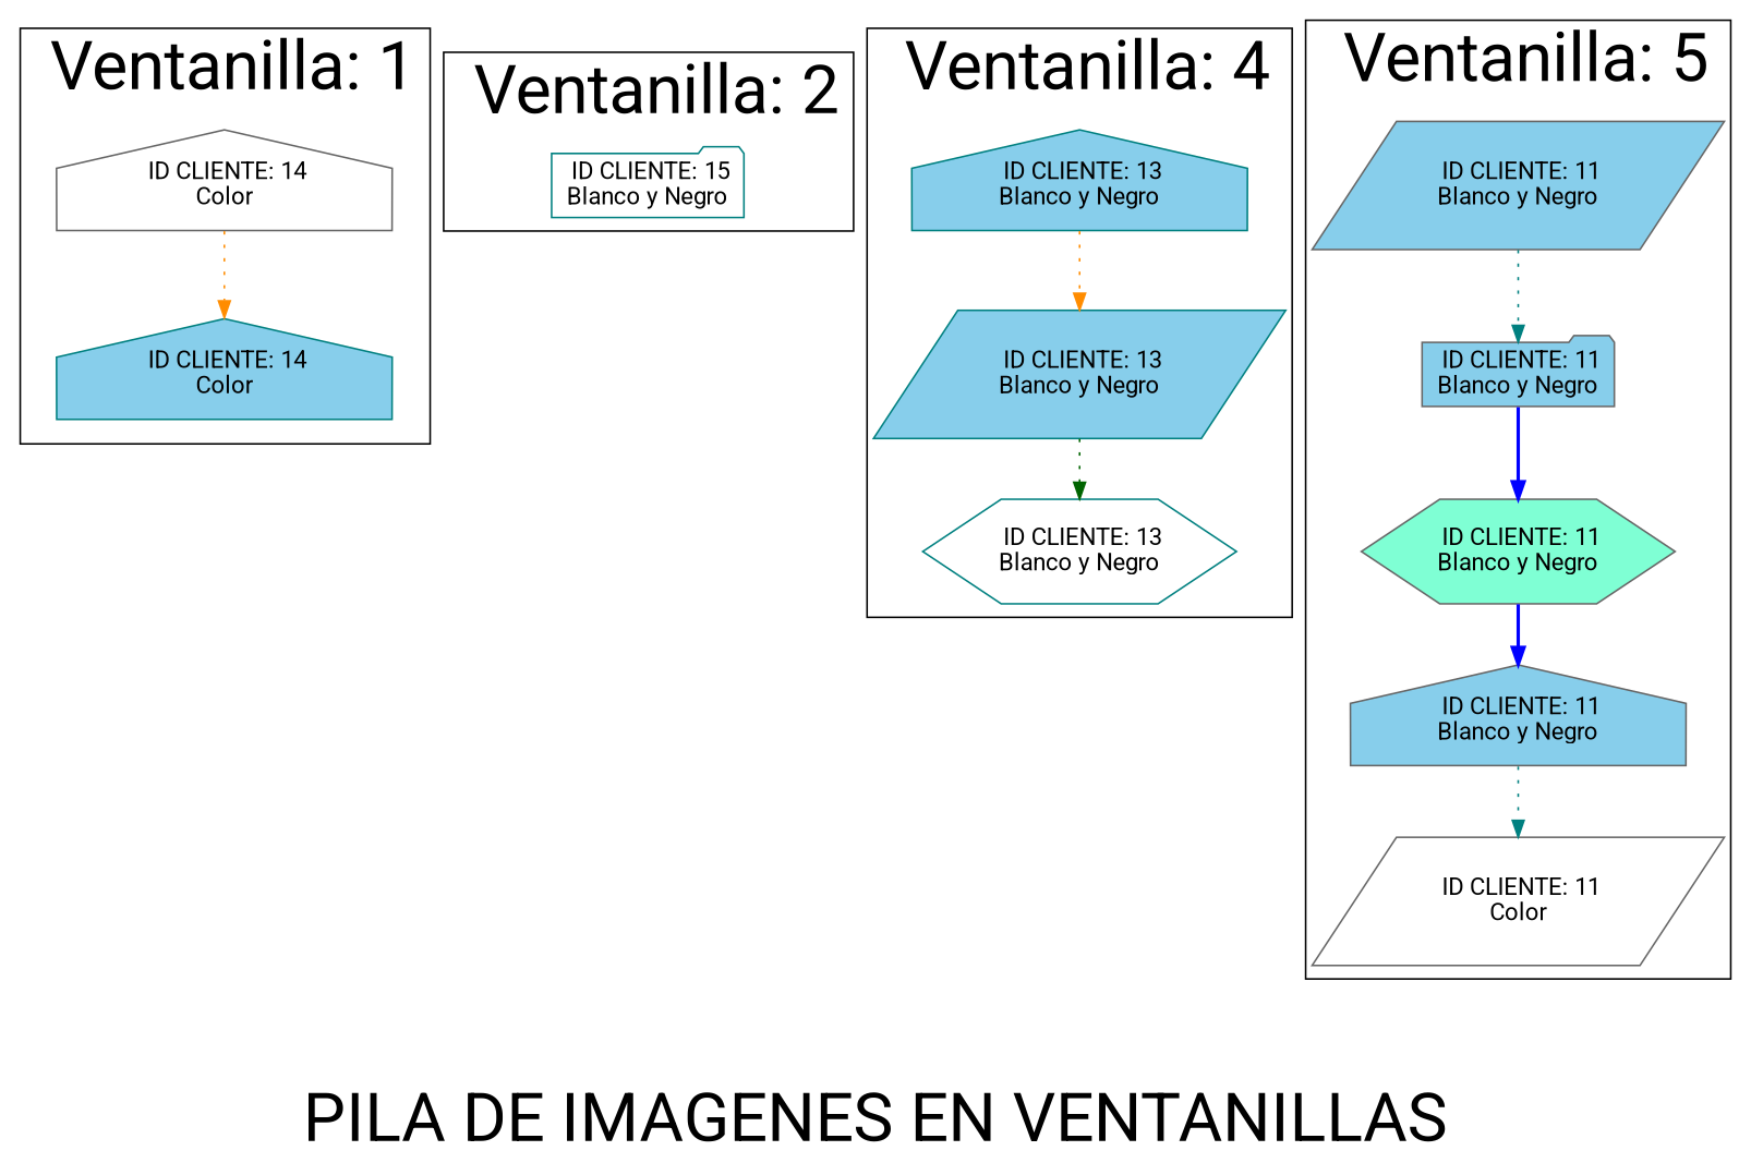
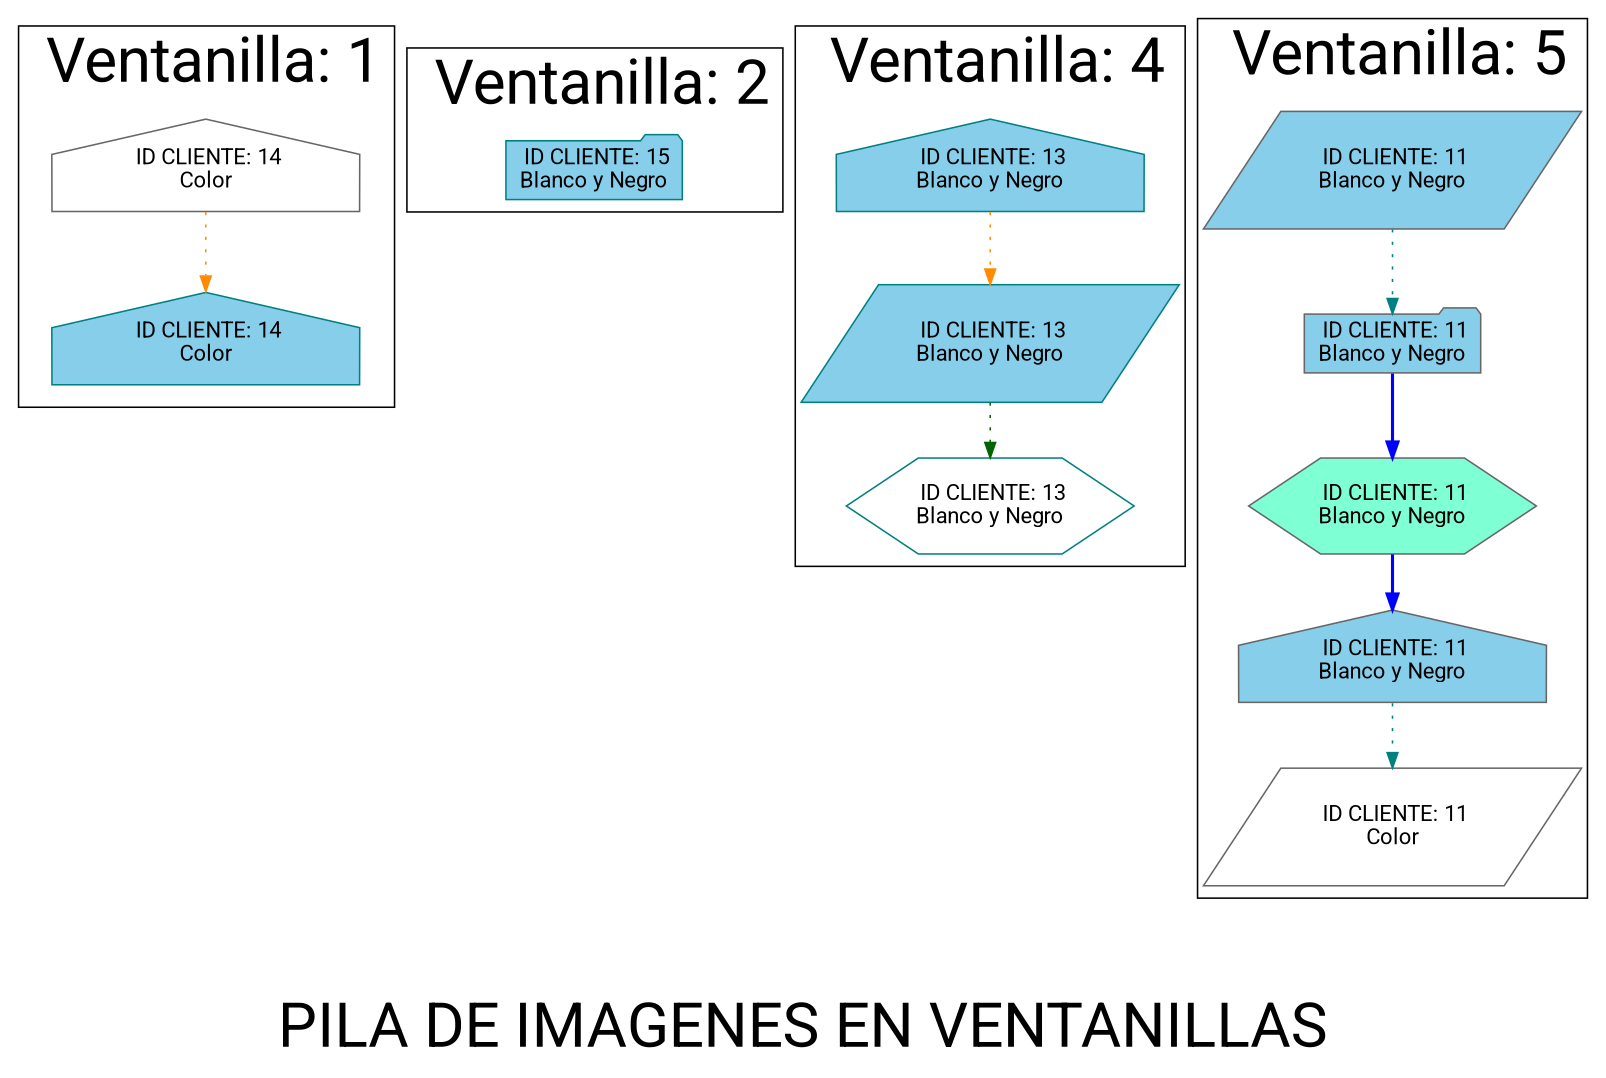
  digraph {
    fontsize=40
    label="PILA DE IMAGENES EN VENTANILLAS"
    fontname=Roboto
    node [color=gray40 shape=house style=filled fillcolor=skyblue fontname=Roboto]
    edge [color=darkorange style=dotted fontname=Roboto]
    n1 [label=" ID CLIENTE: 14\nColor" fillcolor=white]
    n2 [color=teal label=" ID CLIENTE: 14\nColor"]
-   n3 [color=teal label=" ID CLIENTE: 15\nBlanco y Negro" shape=folder fillcolor=white]
+   n3 [color=teal label=" ID CLIENTE: 15\nBlanco y Negro" shape=folder]
    n4 [color=teal label=" ID CLIENTE: 13\nBlanco y Negro"]
    n5 [color=teal label=" ID CLIENTE: 13\nBlanco y Negro" shape=parallelogram]
    n6 [color=teal label=" ID CLIENTE: 13\nBlanco y Negro" shape=hexagon fillcolor=white]
    n7 [label=" ID CLIENTE: 11\nBlanco y Negro" shape=parallelogram]
    n8 [label=" ID CLIENTE: 11\nBlanco y Negro" shape=folder]
    n9 [label=" ID CLIENTE: 11\nBlanco y Negro" shape=hexagon fillcolor=aquamarine]
    n10 [label=" ID CLIENTE: 11\nBlanco y Negro"]
    n11 [label=" ID CLIENTE: 11\nColor" shape=parallelogram fillcolor=white]
    subgraph cluster_1 {
      label=" Ventanilla: 1"
      n1
      n2
    }
    subgraph cluster_2 {
      label=" Ventanilla: 2"
      n3
    }
    subgraph cluster_3 {
      label=" Ventanilla: 3"
    }
    subgraph cluster_4 {
      label=" Ventanilla: 4"
      n4
      n5
      n6
    }
    subgraph cluster_5 {
      label=" Ventanilla: 5"
      n7
      n8
      n9
      n10
      n11
    }
    n1 -> n2
    n4 -> n5
    n5 -> n6 [color=darkgreen]
    n7 -> n8 [color=teal]
    n8 -> n9 [color=blue style=bold]
    n9 -> n10 [color=blue style=bold]
    n10 -> n11 [color=teal]
  }
